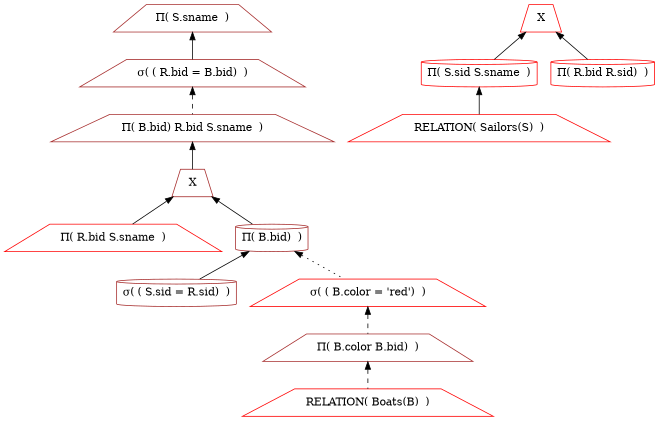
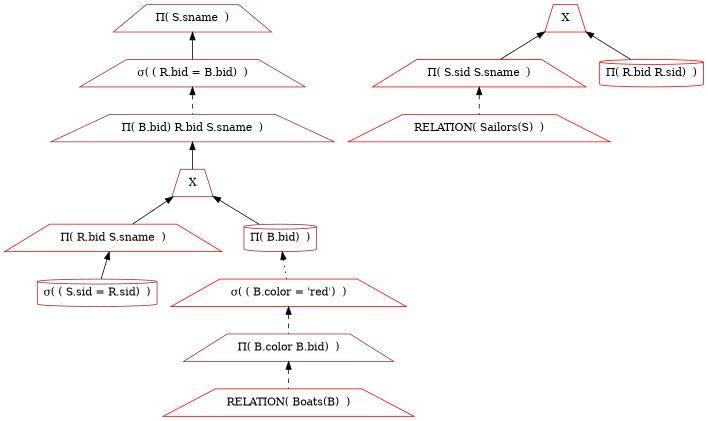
  digraph {
    node [color=brown shape=trapezium]
    edge [dir=back style=solid]
    n1 [label="&#928;( S.sname  )"]
    n2 [label="&#963;( ( R.bid = B.bid)  )"]
    n3 [label="&#928;( B.bid) R.bid S.sname  )"]
    n4 [label=X]
    n5 [color=red label="&#928;( R.bid S.sname  )"]
    n6 [label="&#928;( B.bid)  )" shape=cylinder]
    n7 [label="&#963;( ( S.sid = R.sid)  )" shape=cylinder]
    n8 [color=red label="&#963;( ( B.color = 'red')  )"]
    n9 [color=red label=X]
-   n10 [color=red label="&#928;( S.sid S.sname  )" shape=cylinder]
+   n10 [color=red label="&#928;( S.sid S.sname  )"]
    n11 [color=red label="&#928;( R.bid R.sid)  )" shape=cylinder]
    n12 [color=red label="RELATION( Sailors(S)  )"]
    n13 [label="&#928;( B.color B.bid)  )"]
    n14 [color=red label="RELATION( Boats(B)  )"]
    n1 -> n2
    n2 -> n3 [style=dashed]
    n3 -> n4
    n4 -> n5
    n4 -> n6
-   n6 -> n7
+   n5 -> n7
    n6 -> n8 [style=dotted]
    n8 -> n13 [style=dashed]
    n9 -> n10
    n9 -> n11
-   n10 -> n12
+   n10 -> n12 [style=dashed]
    n13 -> n14 [style=dashed]
  }
